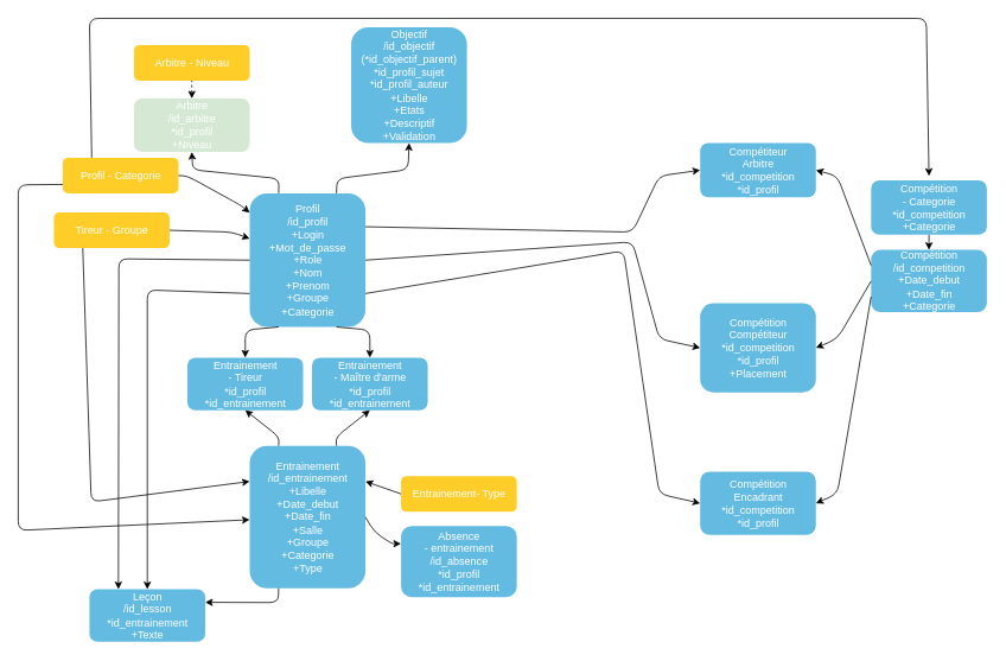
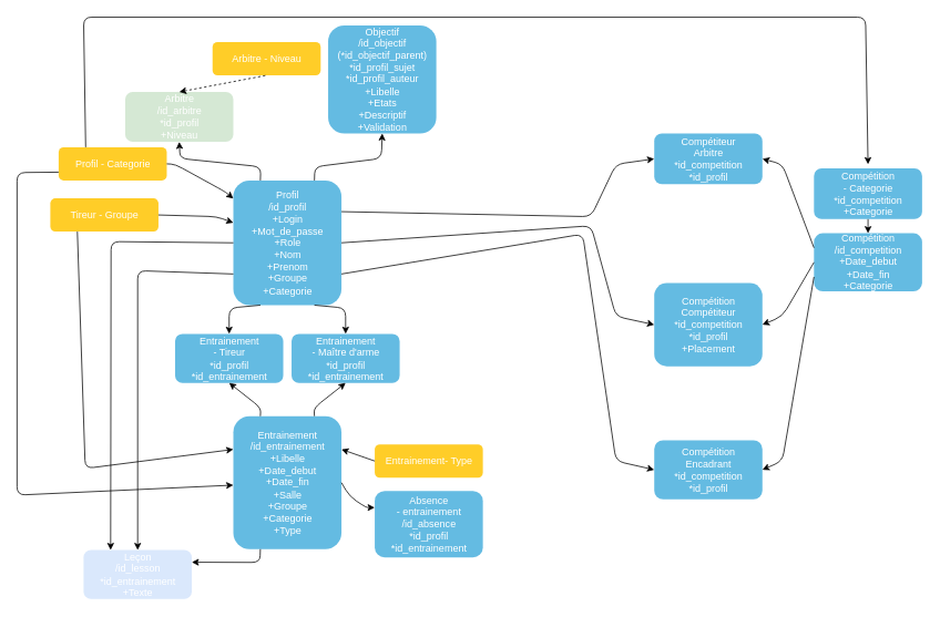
  <mxCell id="0" />
  <mxCell id="1" parent="0" />
  <mxCell id="2" value="&lt;div&gt;Profil&lt;/div&gt;&lt;div&gt;/id_profil&lt;/div&gt;&lt;div&gt;+Login&lt;br&gt;&lt;/div&gt;&lt;div&gt;+Mot_de_passe&lt;br&gt;&lt;/div&gt;&lt;div&gt;+Role&lt;br&gt;&lt;/div&gt;&lt;div&gt;+Nom&lt;/div&gt;&lt;div&gt;+Prenom&lt;/div&gt;&lt;div&gt;&lt;div&gt;+Groupe&lt;/div&gt;&lt;div&gt;+Categorie&lt;/div&gt;&lt;/div&gt;" style="rounded=1;fillColor=#64BBE2;strokeColor=none;strokeWidth=3;shadow=0;html=1;fontColor=#FFFFFF;" vertex="1" parent="1"><mxGeometry x="280" y="216.5" width="130" height="150" as="geometry" /></mxCell>
- <mxCell id="3" value="&lt;div&gt;Leçon&lt;/div&gt;&lt;div&gt;/id_lesson&lt;/div&gt;&lt;div&gt;*id_entrainement&lt;/div&gt;&lt;div&gt;+Texte&lt;/div&gt;" style="rounded=1;fillColor=#64BBE2;strokeColor=none;strokeWidth=3;shadow=0;html=1;fontColor=#FFFFFF;" vertex="1" parent="1"><mxGeometry x="100" y="661" width="130" height="59" as="geometry" /></mxCell>
+ <mxCell id="3" value="&lt;div&gt;Leçon&lt;/div&gt;&lt;div&gt;/id_lesson&lt;/div&gt;&lt;div&gt;*id_entrainement&lt;/div&gt;&lt;div&gt;+Texte&lt;/div&gt;" style="rounded=1;fillColor=#dae8fc;strokeColor=none;strokeWidth=3;shadow=0;html=1;fontColor=#FFFFFF;" vertex="1" parent="1"><mxGeometry x="100" y="661" width="130" height="59" as="geometry" /></mxCell>
  <mxCell id="4" value="" style="endArrow=classic;html=1;entryX=0.25;entryY=0;entryDx=0;entryDy=0;exitX=0;exitY=0.5;exitDx=0;exitDy=0;" edge="1" parent="1" source="2" target="3"><mxGeometry width="50" height="50" relative="1" as="geometry"><mxPoint x="190" y="581" as="sourcePoint" /><mxPoint x="240" y="531" as="targetPoint" /><Array as="points"><mxPoint x="133" y="290" /></Array></mxGeometry></mxCell>
  <mxCell id="5" value="" style="endArrow=classic;html=1;exitX=0;exitY=0.75;exitDx=0;exitDy=0;" edge="1" parent="1" source="2" target="3"><mxGeometry width="50" height="50" relative="1" as="geometry"><mxPoint x="269.897" y="270.931" as="sourcePoint" /><mxPoint x="232.655" y="450.931" as="targetPoint" /><Array as="points"><mxPoint x="165" y="325" /></Array></mxGeometry></mxCell>
  <mxCell id="6" value="&lt;div&gt;Entrainement&lt;/div&gt;&lt;div&gt; - Tireur&lt;/div&gt;&lt;div&gt;*id_profil&lt;/div&gt;&lt;div&gt;*id_entrainement&lt;/div&gt;" style="rounded=1;fillColor=#64BBE2;strokeColor=none;strokeWidth=3;shadow=0;html=1;fontColor=#FFFFFF;" vertex="1" parent="1"><mxGeometry x="210" y="401" width="130" height="59" as="geometry" /></mxCell>
  <mxCell id="7" value="" style="endArrow=classic;html=1;entryX=0.5;entryY=0;entryDx=0;entryDy=0;exitX=0.25;exitY=1;exitDx=0;exitDy=0;" edge="1" parent="1" source="2" target="6"><mxGeometry width="50" height="50" relative="1" as="geometry"><mxPoint x="100" y="771" as="sourcePoint" /><mxPoint x="150" y="721" as="targetPoint" /><Array as="points"><mxPoint x="275" y="370" /></Array></mxGeometry></mxCell>
  <mxCell id="8" value="&lt;div&gt;Entrainement&lt;/div&gt;&lt;div&gt; - Maître d'arme&lt;br&gt;&lt;/div&gt;&lt;div&gt;*id_profil&lt;/div&gt;&lt;div&gt;*id_entrainement&lt;/div&gt;" style="rounded=1;fillColor=#64BBE2;strokeColor=none;strokeWidth=3;shadow=0;html=1;fontColor=#FFFFFF;" vertex="1" parent="1"><mxGeometry x="350" y="401" width="130" height="59" as="geometry" /></mxCell>
  <mxCell id="9" value="" style="endArrow=classic;html=1;entryX=0.5;entryY=0;entryDx=0;entryDy=0;exitX=0.75;exitY=1;exitDx=0;exitDy=0;" edge="1" parent="1" source="2" target="8"><mxGeometry width="50" height="50" relative="1" as="geometry"><mxPoint x="322.167" y="300.833" as="sourcePoint" /><mxPoint x="284.667" y="410.833" as="targetPoint" /><Array as="points"><mxPoint x="415" y="370" /></Array></mxGeometry></mxCell>
  <mxCell id="10" value="&lt;div&gt;Entrainement&lt;/div&gt;&lt;div&gt;/id_entrainement&lt;br&gt;&lt;/div&gt;&lt;div&gt;+Libelle&lt;/div&gt;&lt;div&gt;+Date_debut&lt;/div&gt;&lt;div&gt;&lt;div&gt;+Date_fin&lt;/div&gt;&lt;/div&gt;&lt;div&gt;+Salle&lt;/div&gt;&lt;div&gt;+Groupe&lt;/div&gt;&lt;div&gt;+Categorie&lt;/div&gt;&lt;div&gt;+Type&lt;/div&gt;" style="rounded=1;fillColor=#64BBE2;strokeColor=none;strokeWidth=3;shadow=0;html=1;fontColor=#FFFFFF;" vertex="1" parent="1"><mxGeometry x="280" y="500" width="130" height="160" as="geometry" /></mxCell>
  <mxCell id="11" value="" style="endArrow=none;html=1;entryX=0.25;entryY=0;entryDx=0;entryDy=0;exitX=0.5;exitY=1;exitDx=0;exitDy=0;startArrow=classic;startFill=1;endFill=0;" edge="1" parent="1" source="6" target="10"><mxGeometry width="50" height="50" relative="1" as="geometry"><mxPoint x="322.167" y="300.833" as="sourcePoint" /><mxPoint x="284.667" y="410.833" as="targetPoint" /><Array as="points"><mxPoint x="313" y="490" /></Array></mxGeometry></mxCell>
  <mxCell id="12" value="" style="endArrow=none;html=1;entryX=0.75;entryY=0;entryDx=0;entryDy=0;exitX=0.5;exitY=1;exitDx=0;exitDy=0;startArrow=classic;startFill=1;endFill=0;" edge="1" parent="1" source="8" target="10"><mxGeometry width="50" height="50" relative="1" as="geometry"><mxPoint x="387.167" y="300.833" as="sourcePoint" /><mxPoint x="424.667" y="410.833" as="targetPoint" /><Array as="points"><mxPoint x="377" y="490" /></Array></mxGeometry></mxCell>
  <mxCell id="13" value="" style="endArrow=classic;html=1;entryX=1;entryY=0.25;entryDx=0;entryDy=0;exitX=0.25;exitY=1;exitDx=0;exitDy=0;" edge="1" parent="1" source="10" target="3"><mxGeometry width="50" height="50" relative="1" as="geometry"><mxPoint x="284.667" y="450.833" as="sourcePoint" /><mxPoint x="322.167" y="544.167" as="targetPoint" /><Array as="points"><mxPoint x="312" y="676" /></Array></mxGeometry></mxCell>
  <mxCell id="14" value="&lt;div&gt;Compétition&lt;/div&gt;&lt;div&gt;Encadrant&lt;/div&gt;&lt;div&gt;*id_competition&lt;/div&gt;&lt;div&gt;*id_profil&lt;br&gt;&lt;/div&gt;" style="rounded=1;fillColor=#64BBE2;strokeColor=none;strokeWidth=3;shadow=0;html=1;fontColor=#FFFFFF;" vertex="1" parent="1"><mxGeometry x="786" y="529" width="130" height="71" as="geometry" /></mxCell>
  <mxCell id="15" value="&lt;div&gt;Compétition&lt;/div&gt;&lt;div&gt;Compétiteur&lt;/div&gt;&lt;div&gt;*id_competition&lt;/div&gt;&lt;div&gt;*id_profil&lt;br&gt;&lt;/div&gt;&lt;div&gt;+Placement&lt;/div&gt;" style="rounded=1;fillColor=#64BBE2;strokeColor=none;strokeWidth=3;shadow=0;html=1;fontColor=#FFFFFF;" vertex="1" parent="1"><mxGeometry x="786" y="340" width="130" height="100" as="geometry" /></mxCell>
  <mxCell id="16" value="&lt;div&gt;Compétiteur&lt;/div&gt;&lt;div&gt;Arbitre&lt;/div&gt;&lt;div&gt;*id_competition&lt;/div&gt;&lt;div&gt;*id_profil&lt;br&gt;&lt;/div&gt;" style="rounded=1;fillColor=#64BBE2;strokeColor=none;strokeWidth=3;shadow=0;html=1;fontColor=#FFFFFF;" vertex="1" parent="1"><mxGeometry x="786" y="160" width="130" height="61" as="geometry" /></mxCell>
  <mxCell id="17" value="" style="endArrow=classic;html=1;entryX=0;entryY=0.5;entryDx=0;entryDy=0;exitX=1;exitY=0.25;exitDx=0;exitDy=0;" edge="1" parent="1" source="2" target="16"><mxGeometry width="50" height="50" relative="1" as="geometry"><mxPoint x="387.5" y="301.167" as="sourcePoint" /><mxPoint x="425" y="411.167" as="targetPoint" /><Array as="points"><mxPoint x="710" y="260" /><mxPoint x="740" y="197" /></Array></mxGeometry></mxCell>
  <mxCell id="18" value="" style="endArrow=classic;html=1;entryX=0;entryY=0.5;entryDx=0;entryDy=0;exitX=1;exitY=0.5;exitDx=0;exitDy=0;" edge="1" parent="1" source="2" target="15"><mxGeometry width="50" height="50" relative="1" as="geometry"><mxPoint x="420" y="271.167" as="sourcePoint" /><mxPoint x="540" y="231.167" as="targetPoint" /><Array as="points"><mxPoint x="710" y="271" /><mxPoint x="740" y="380" /></Array></mxGeometry></mxCell>
  <mxCell id="19" value="" style="endArrow=classic;html=1;entryX=0;entryY=0.5;entryDx=0;entryDy=0;exitX=1;exitY=0.75;exitDx=0;exitDy=0;" edge="1" parent="1" source="2" target="14"><mxGeometry width="50" height="50" relative="1" as="geometry"><mxPoint x="420" y="281.167" as="sourcePoint" /><mxPoint x="540" y="321.167" as="targetPoint" /><Array as="points"><mxPoint x="700" y="281" /><mxPoint x="740" y="554" /></Array></mxGeometry></mxCell>
  <mxCell id="20" value="&lt;div&gt;Compétition&lt;/div&gt;&lt;div&gt;/id_competition&lt;br&gt;&lt;/div&gt;&lt;div&gt;+Date_debut&lt;/div&gt;&lt;div&gt;+Date_fin&lt;/div&gt;&lt;div&gt;+Categorie&lt;/div&gt;" style="rounded=1;fillColor=#64BBE2;strokeColor=none;strokeWidth=3;shadow=0;html=1;fontColor=#FFFFFF;" vertex="1" parent="1"><mxGeometry x="978" y="280" width="130" height="70" as="geometry" /></mxCell>
  <mxCell id="21" value="" style="endArrow=classic;html=1;entryX=1;entryY=0.5;entryDx=0;entryDy=0;exitX=0;exitY=0.25;exitDx=0;exitDy=0;" edge="1" parent="1" source="20" target="16"><mxGeometry width="50" height="50" relative="1" as="geometry"><mxPoint x="675.5" y="236.5" as="sourcePoint" /><mxPoint x="795.5" y="196.5" as="targetPoint" /><Array as="points"><mxPoint x="940" y="197" /></Array></mxGeometry></mxCell>
  <mxCell id="22" value="" style="endArrow=classic;html=1;entryX=1;entryY=0.5;entryDx=0;entryDy=0;exitX=0;exitY=0.5;exitDx=0;exitDy=0;" edge="1" parent="1" source="20" target="15"><mxGeometry width="50" height="50" relative="1" as="geometry"><mxPoint x="1085.5" y="276.5" as="sourcePoint" /><mxPoint x="925.5" y="206.5" as="targetPoint" /><Array as="points"><mxPoint x="940" y="380" /></Array></mxGeometry></mxCell>
  <mxCell id="23" value="" style="endArrow=classic;html=1;entryX=1;entryY=0.5;entryDx=0;entryDy=0;exitX=0;exitY=0.75;exitDx=0;exitDy=0;" edge="1" parent="1" source="20" target="14"><mxGeometry width="50" height="50" relative="1" as="geometry"><mxPoint x="1085.5" y="286.5" as="sourcePoint" /><mxPoint x="925.5" y="286.5" as="targetPoint" /><Array as="points"><mxPoint x="940" y="554" /></Array></mxGeometry></mxCell>
  <mxCell id="24" value="&lt;div&gt;Objectif&lt;/div&gt;&lt;div&gt;/id_objectif&lt;/div&gt;&lt;div&gt;(*id_objectif_parent)&lt;br&gt;&lt;/div&gt;&lt;div&gt;*id_profil_sujet&lt;/div&gt;&lt;div&gt;*id_profil_auteur&lt;br&gt;&lt;/div&gt;&lt;div&gt;+Libelle&lt;/div&gt;&lt;div&gt;+Etats&lt;/div&gt;&lt;div&gt;+Descriptif&lt;/div&gt;&lt;div&gt;+Validation&lt;br&gt;&lt;/div&gt;" style="rounded=1;fillColor=#64BBE2;strokeColor=none;strokeWidth=3;shadow=0;html=1;fontColor=#FFFFFF;" vertex="1" parent="1"><mxGeometry x="394" y="30" width="130" height="130" as="geometry" /></mxCell>
  <mxCell id="25" value="" style="endArrow=classic;html=1;entryX=0.5;entryY=1;entryDx=0;entryDy=0;exitX=0.75;exitY=0;exitDx=0;exitDy=0;" edge="1" parent="1" source="2" target="24"><mxGeometry width="50" height="50" relative="1" as="geometry"><mxPoint x="420" y="270.667" as="sourcePoint" /><mxPoint x="648.333" y="205.667" as="targetPoint" /><Array as="points"><mxPoint x="378" y="200" /><mxPoint x="458" y="190" /></Array></mxGeometry></mxCell>
  <mxCell id="26" value="&lt;div&gt;Arbitre&lt;/div&gt;&lt;div&gt;/id_arbitre&lt;br&gt;&lt;/div&gt;&lt;div&gt;*id_profil&lt;br&gt;&lt;/div&gt;&lt;div&gt;+Niveau&lt;/div&gt;" style="rounded=1;fillColor=#d5e8d4;strokeColor=none;strokeWidth=3;shadow=0;html=1;fontColor=#FFFFFF;" vertex="1" parent="1"><mxGeometry x="150" y="110" width="130" height="60" as="geometry" /></mxCell>
  <mxCell id="27" value="" style="endArrow=classic;html=1;entryX=0.5;entryY=1;entryDx=0;entryDy=0;exitX=0.25;exitY=0;exitDx=0;exitDy=0;" edge="1" parent="1" source="2" target="26"><mxGeometry width="50" height="50" relative="1" as="geometry"><mxPoint x="387.143" y="261.286" as="sourcePoint" /><mxPoint x="468.571" y="169.857" as="targetPoint" /><Array as="points"><mxPoint x="313" y="200" /><mxPoint x="216" y="190" /></Array></mxGeometry></mxCell>
- <mxCell id="28" value="Arbitre - Niveau" style="rounded=1;fillColor=#ffcd28;strokeColor=none;strokeWidth=3;shadow=0;html=1;gradientColor=none;fontColor=#FFFFFF;" vertex="1" parent="1"><mxGeometry x="150" y="50" width="130" height="40" as="geometry" /></mxCell>
+ <mxCell id="28" value="Arbitre - Niveau" style="rounded=1;fillColor=#ffcd28;strokeColor=none;strokeWidth=3;shadow=0;html=1;gradientColor=none;fontColor=#FFFFFF;" vertex="1" parent="1"><mxGeometry x="255" y="50" width="130" height="40" as="geometry" /></mxCell>
  <mxCell id="29" value="Profil - Categorie" style="rounded=1;fillColor=#ffcd28;strokeColor=none;strokeWidth=3;shadow=0;html=1;gradientColor=none;fontColor=#FFFFFF;" vertex="1" parent="1"><mxGeometry x="70" y="176.5" width="130" height="40" as="geometry" /></mxCell>
  <mxCell id="30" value="" style="endArrow=none;html=1;entryX=0.5;entryY=1;entryDx=0;entryDy=0;exitX=0.5;exitY=0;exitDx=0;exitDy=0;endFill=0;startArrow=classic;startFill=1;dashed=1;" edge="1" parent="1" source="26" target="28"><mxGeometry width="50" height="50" relative="1" as="geometry"><mxPoint x="322.5" y="260.667" as="sourcePoint" /><mxPoint x="225" y="169.833" as="targetPoint" /><Array as="points" /></mxGeometry></mxCell>
  <mxCell id="31" value="" style="endArrow=none;html=1;entryX=1;entryY=0.5;entryDx=0;entryDy=0;endFill=0;startArrow=classic;startFill=1;" edge="1" parent="1" source="2" target="29"><mxGeometry width="50" height="50" relative="1" as="geometry"><mxPoint x="322.5" y="260.667" as="sourcePoint" /><mxPoint x="225" y="169.833" as="targetPoint" /><Array as="points"><mxPoint x="270" y="230" /><mxPoint x="210" y="197" /></Array></mxGeometry></mxCell>
  <mxCell id="32" value="Entrainement- Type" style="rounded=1;fillColor=#ffcd28;strokeColor=none;strokeWidth=3;shadow=0;html=1;gradientColor=none;fontColor=#FFFFFF;" vertex="1" parent="1"><mxGeometry x="450" y="534" width="130" height="40" as="geometry" /></mxCell>
  <mxCell id="33" value="" style="endArrow=classic;html=1;exitX=0;exitY=0.5;exitDx=0;exitDy=0;startArrow=none;startFill=0;endFill=1;entryX=1;entryY=0.25;entryDx=0;entryDy=0;" edge="1" parent="1" source="32" target="10"><mxGeometry width="50" height="50" relative="1" as="geometry"><mxPoint x="424.941" y="451.118" as="sourcePoint" /><mxPoint x="387.294" y="544.059" as="targetPoint" /><Array as="points" /></mxGeometry></mxCell>
  <mxCell id="34" value="Text" style="text;html=1;resizable=0;points=[];autosize=1;align=left;verticalAlign=top;spacingTop=-4;fontColor=#FFFFFF;" vertex="1" parent="1"><mxGeometry x="590" y="243" width="40" height="20" as="geometry" /></mxCell>
  <mxCell id="35" value="Tireur - Groupe" style="rounded=1;fillColor=#ffcd28;strokeColor=none;strokeWidth=3;shadow=0;html=1;gradientColor=none;fontColor=#FFFFFF;" vertex="1" parent="1"><mxGeometry x="60" y="238" width="130" height="40" as="geometry" /></mxCell>
  <mxCell id="36" value="" style="endArrow=none;html=1;entryX=1;entryY=0.5;entryDx=0;entryDy=0;endFill=0;startArrow=classic;startFill=1;" edge="1" parent="1" source="2" target="35"><mxGeometry width="50" height="50" relative="1" as="geometry"><mxPoint x="318.415" y="261" as="sourcePoint" /><mxPoint x="205.238" y="206.571" as="targetPoint" /><Array as="points"><mxPoint x="260" y="260" /></Array></mxGeometry></mxCell>
  <mxCell id="37" value="" style="endArrow=none;html=1;entryX=0.25;entryY=1;entryDx=0;entryDy=0;endFill=0;startArrow=classic;startFill=1;exitX=0;exitY=0.25;exitDx=0;exitDy=0;" edge="1" parent="1" source="10" target="35"><mxGeometry width="50" height="50" relative="1" as="geometry"><mxPoint x="290" y="277.059" as="sourcePoint" /><mxPoint x="204.857" y="253" as="targetPoint" /><Array as="points"><mxPoint x="102" y="563" /></Array></mxGeometry></mxCell>
  <mxCell id="38" value="" style="endArrow=none;html=1;entryX=0;entryY=0.75;entryDx=0;entryDy=0;endFill=0;startArrow=classic;startFill=1;" edge="1" parent="1" source="10" target="29"><mxGeometry width="50" height="50" relative="1" as="geometry"><mxPoint x="290" y="573" as="sourcePoint" /><mxPoint x="107.714" y="273" as="targetPoint" /><Array as="points"><mxPoint x="20" y="595" /><mxPoint x="20" y="207" /></Array></mxGeometry></mxCell>
  <mxCell id="39" value="" style="endArrow=classic;html=1;exitX=0.25;exitY=0;exitDx=0;exitDy=0;endFill=1;startArrow=none;startFill=0;" edge="1" parent="1" source="29"><mxGeometry width="50" height="50" relative="1" as="geometry"><mxPoint x="224.941" y="129.941" as="sourcePoint" /><mxPoint x="1043" y="197" as="targetPoint" /><Array as="points"><mxPoint x="100" y="20" /><mxPoint x="1040" y="20" /></Array></mxGeometry></mxCell>
  <mxCell id="40" value="&lt;div&gt;Compétition&lt;/div&gt;&lt;div&gt;- Categorie&lt;/div&gt;&lt;div&gt;*id_competition&lt;br&gt;&lt;/div&gt;&lt;div&gt;+Categorie&lt;/div&gt;" style="rounded=1;fillColor=#64BBE2;strokeColor=none;strokeWidth=3;shadow=0;html=1;fontColor=#FFFFFF;" vertex="1" parent="1"><mxGeometry x="978" y="202" width="130" height="61" as="geometry" /></mxCell>
  <mxCell id="41" value="" style="endArrow=classic;html=1;entryX=0.5;entryY=0;entryDx=0;entryDy=0;exitX=0.5;exitY=1;exitDx=0;exitDy=0;" edge="1" parent="1" source="40" target="20"><mxGeometry width="50" height="50" relative="1" as="geometry"><mxPoint x="988.095" y="305.143" as="sourcePoint" /><mxPoint x="925.714" y="206.571" as="targetPoint" /><Array as="points" /></mxGeometry></mxCell>
  <mxCell id="42" value="&lt;div&gt;Absence&lt;/div&gt;&lt;div&gt;- entrainement&lt;br&gt;&lt;/div&gt;&lt;div&gt;/id_absence&lt;/div&gt;&lt;div&gt;*id_profil&lt;/div&gt;&lt;div&gt;*id_entrainement&lt;br&gt;&lt;/div&gt;" style="rounded=1;fillColor=#64BBE2;strokeColor=none;strokeWidth=3;shadow=0;html=1;fontColor=#FFFFFF;" vertex="1" parent="1"><mxGeometry x="450" y="590" width="130" height="80" as="geometry" /></mxCell>
  <mxCell id="43" value="" style="endArrow=classic;html=1;exitX=1;exitY=0.5;exitDx=0;exitDy=0;startArrow=none;startFill=0;endFill=1;entryX=0;entryY=0.25;entryDx=0;entryDy=0;" edge="1" parent="1" source="10" target="42"><mxGeometry width="50" height="50" relative="1" as="geometry"><mxPoint x="460" y="564.2" as="sourcePoint" /><mxPoint x="420" y="575.4" as="targetPoint" /><Array as="points"><mxPoint x="420" y="597" /><mxPoint x="440" y="610" /></Array></mxGeometry></mxCell>
